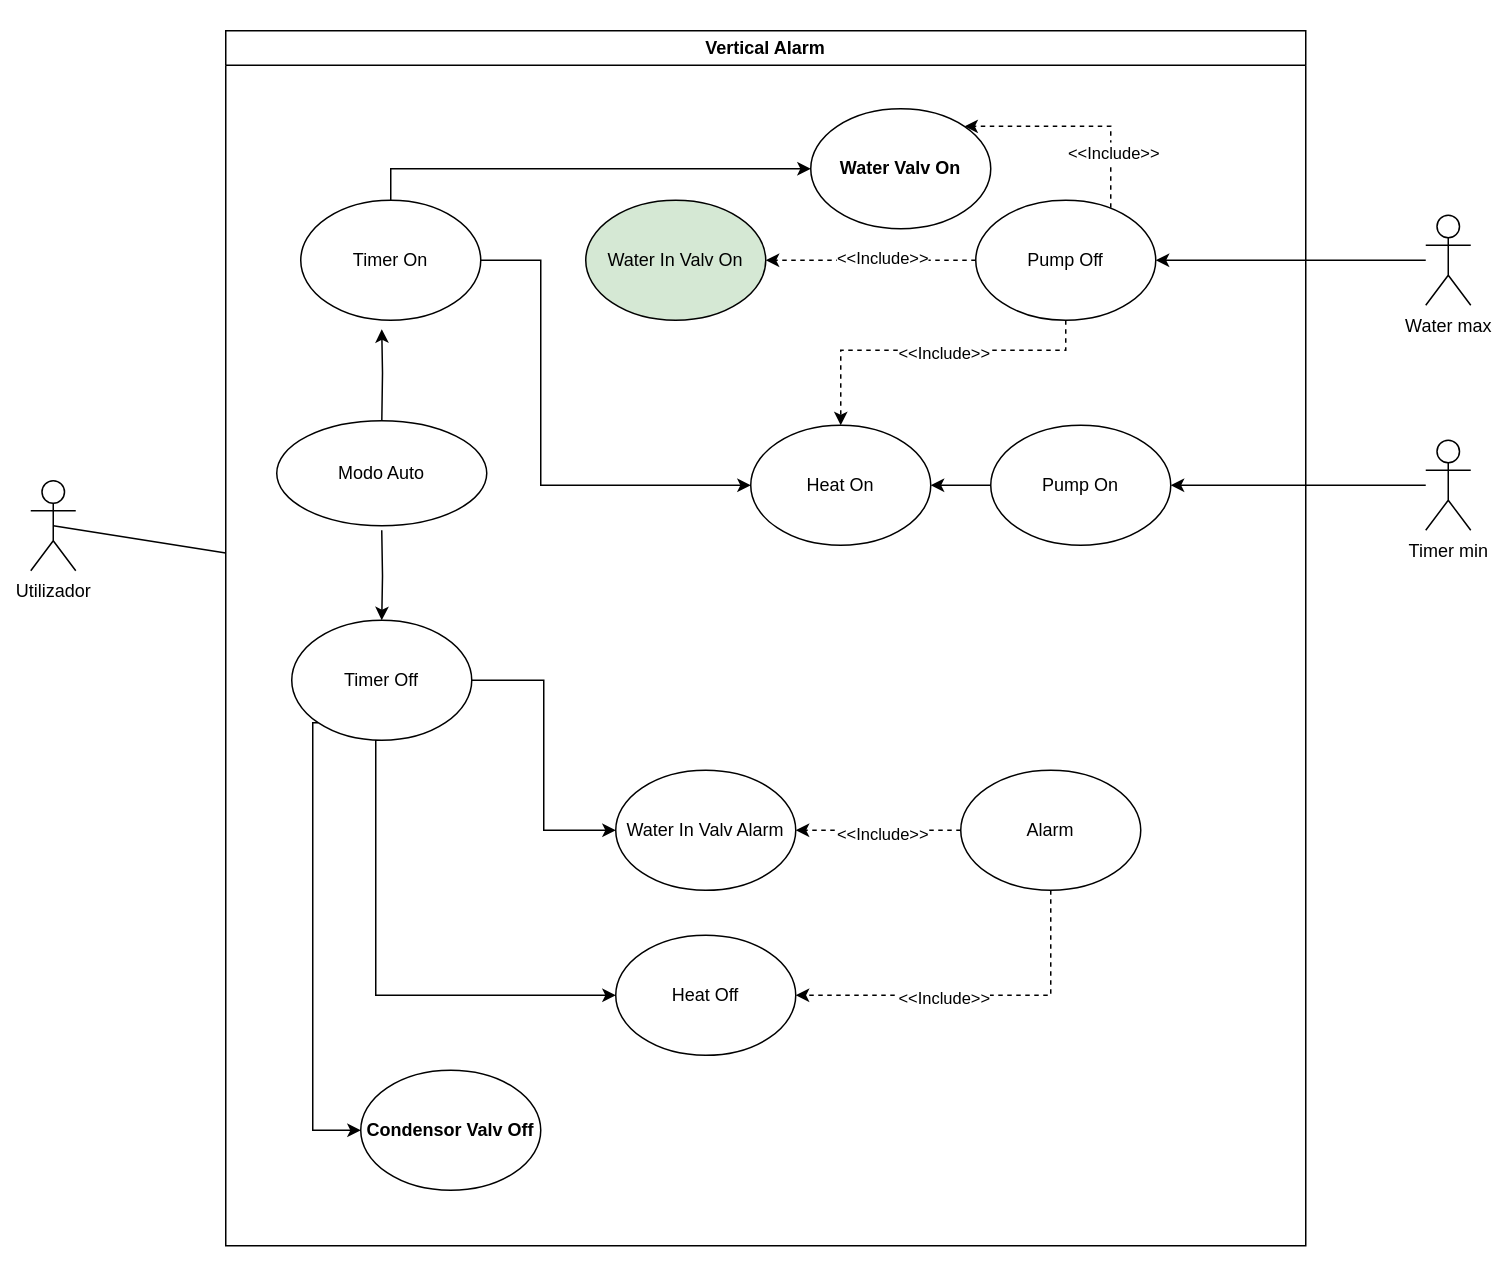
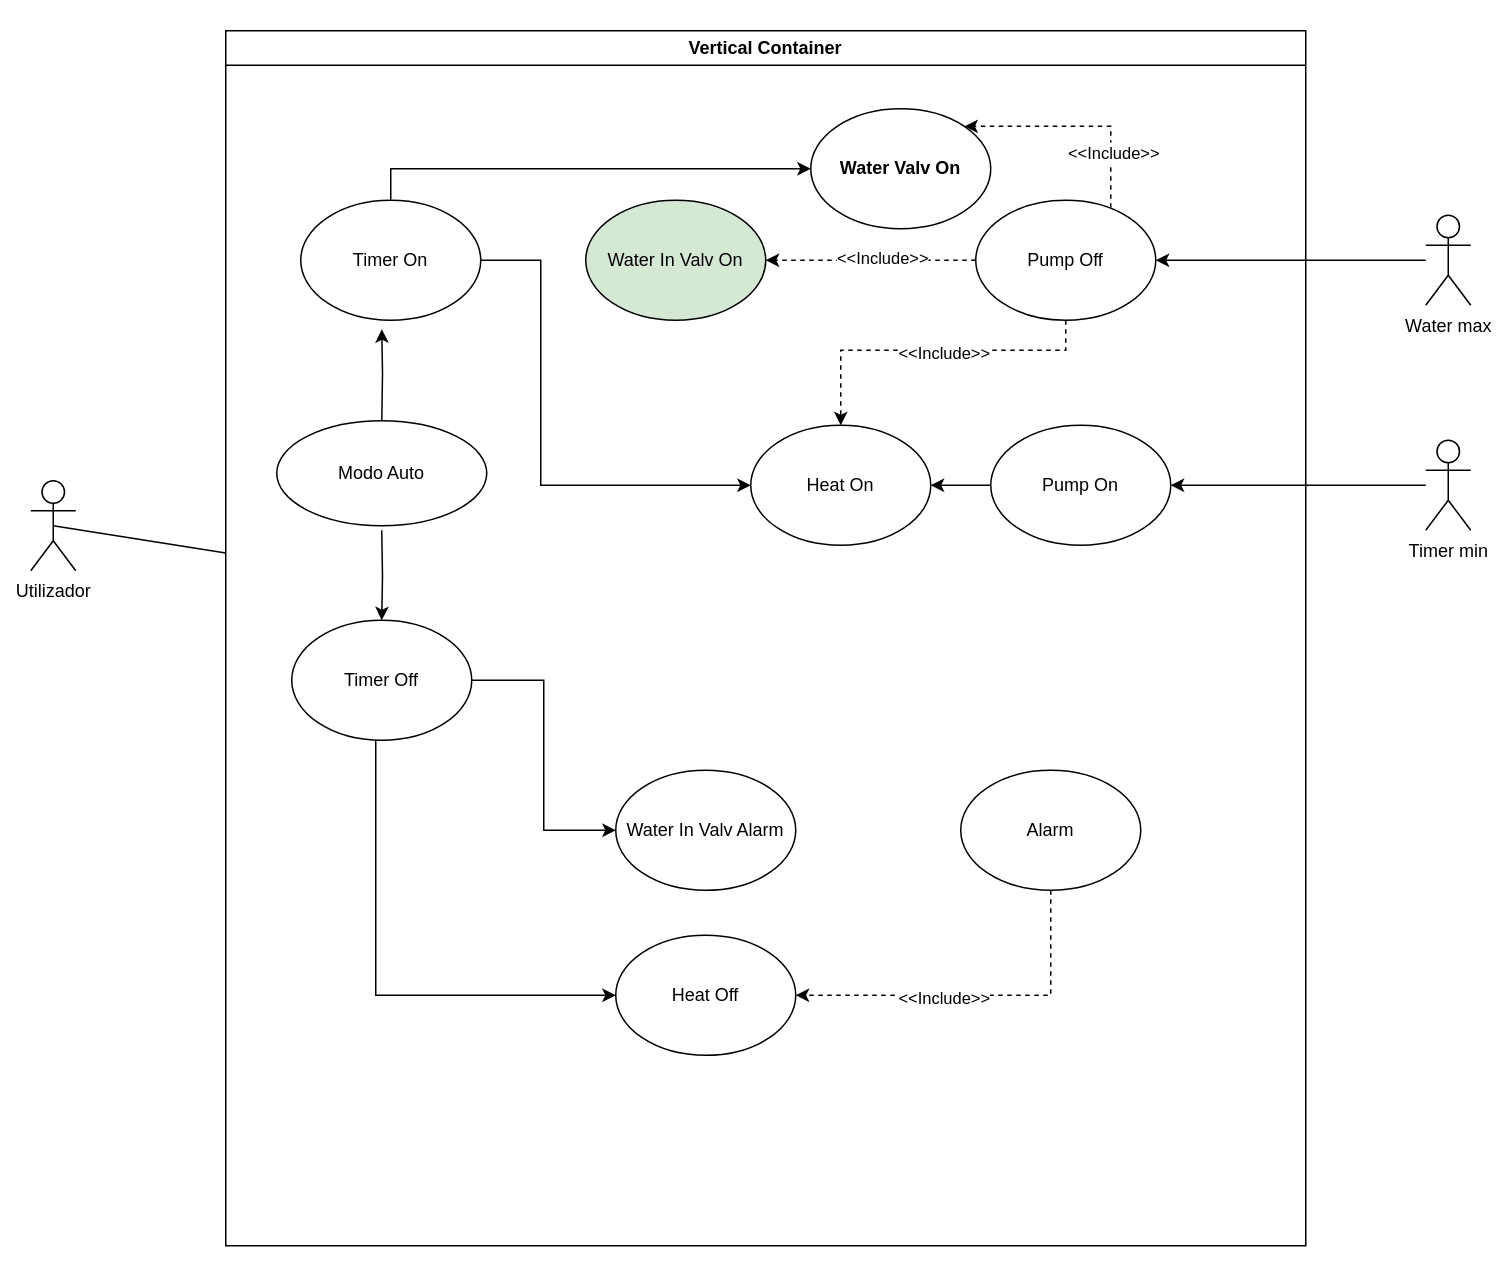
  <mxCell id="0" />
  <mxCell id="1" parent="0" />
  <mxCell id="2" value="Utilizador" style="shape=umlActor;verticalLabelPosition=bottom;verticalAlign=top;html=1;outlineConnect=0;" parent="1" vertex="1"><mxGeometry x="20" y="320" width="30" height="60" as="geometry" /></mxCell>
  <mxCell id="3" style="edgeStyle=orthogonalEdgeStyle;rounded=0;orthogonalLoop=1;jettySize=auto;html=1;entryX=0.45;entryY=1.075;entryDx=0;entryDy=0;entryPerimeter=0;" edge="1" parent="1" target="27"><mxGeometry relative="1" as="geometry"><mxPoint x="254" y="283" as="sourcePoint" /></mxGeometry></mxCell>
  <mxCell id="4" style="edgeStyle=orthogonalEdgeStyle;rounded=0;orthogonalLoop=1;jettySize=auto;html=1;entryX=0.5;entryY=0;entryDx=0;entryDy=0;fontFamily=Helvetica;fontSize=12;fontColor=default;fontStyle=1;" edge="1" parent="1" target="31"><mxGeometry relative="1" as="geometry"><mxPoint x="254" y="353" as="sourcePoint" /></mxGeometry></mxCell>
  <mxCell id="5" value="Modo Auto" style="ellipse;whiteSpace=wrap;html=1;" parent="1" vertex="1"><mxGeometry x="184" y="280" width="140" height="70" as="geometry" /></mxCell>
- <mxCell id="6" value="Vertical Alarm" style="swimlane;whiteSpace=wrap;html=1;movable=1;resizable=1;rotatable=1;deletable=1;editable=1;locked=0;connectable=1;container=0;" parent="1" vertex="1"><mxGeometry x="150" y="20" width="720" height="810" as="geometry"><mxRectangle x="250" y="70" width="140" height="30" as="alternateBounds" /></mxGeometry></mxCell>
+ <mxCell id="6" value="Vertical Container" style="swimlane;whiteSpace=wrap;html=1;movable=1;resizable=1;rotatable=1;deletable=1;editable=1;locked=0;connectable=1;container=0;" parent="1" vertex="1"><mxGeometry x="150" y="20" width="720" height="810" as="geometry"><mxRectangle x="250" y="70" width="140" height="30" as="alternateBounds" /></mxGeometry></mxCell>
  <mxCell id="7" value="" style="endArrow=none;html=1;rounded=0;exitX=0.5;exitY=0.5;exitDx=0;exitDy=0;exitPerimeter=0;" parent="1" source="2" target="6" edge="1"><mxGeometry width="50" height="50" relative="1" as="geometry"><mxPoint x="460" y="440" as="sourcePoint" /><mxPoint x="510" y="390" as="targetPoint" /></mxGeometry></mxCell>
  <mxCell id="8" style="edgeStyle=orthogonalEdgeStyle;rounded=0;orthogonalLoop=1;jettySize=auto;html=1;entryX=1;entryY=0.5;entryDx=0;entryDy=0;fontFamily=Helvetica;fontSize=12;fontColor=default;fontStyle=1;" edge="1" parent="1" source="9" target="20"><mxGeometry relative="1" as="geometry" /></mxCell>
  <mxCell id="9" value="Timer min" style="shape=umlActor;verticalLabelPosition=bottom;verticalAlign=top;html=1;outlineConnect=0;" parent="1" vertex="1"><mxGeometry x="950" y="293" width="30" height="60" as="geometry" /></mxCell>
  <mxCell id="10" style="edgeStyle=orthogonalEdgeStyle;rounded=0;orthogonalLoop=1;jettySize=auto;html=1;entryX=1;entryY=0.5;entryDx=0;entryDy=0;" parent="1" source="11" target="18" edge="1"><mxGeometry relative="1" as="geometry" /></mxCell>
  <mxCell id="11" value="Water max" style="shape=umlActor;verticalLabelPosition=bottom;verticalAlign=top;html=1;outlineConnect=0;" parent="1" vertex="1"><mxGeometry x="950" y="143" width="30" height="60" as="geometry" /></mxCell>
  <mxCell id="12" style="edgeStyle=orthogonalEdgeStyle;rounded=0;orthogonalLoop=1;jettySize=auto;html=1;dashed=1;" parent="1" source="18" target="24" edge="1"><mxGeometry relative="1" as="geometry" /></mxCell>
  <mxCell id="13" value="&amp;lt;&amp;lt;Include&amp;gt;&amp;gt;" style="edgeLabel;html=1;align=center;verticalAlign=middle;resizable=0;points=[];" parent="12" vertex="1" connectable="0"><mxGeometry x="-0.1" y="7" relative="1" as="geometry"><mxPoint y="-9" as="offset" /></mxGeometry></mxCell>
  <mxCell id="14" style="edgeStyle=orthogonalEdgeStyle;rounded=0;orthogonalLoop=1;jettySize=auto;html=1;entryX=0.5;entryY=0;entryDx=0;entryDy=0;dashed=1;" edge="1" parent="1" source="18" target="32"><mxGeometry relative="1" as="geometry"><Array as="points"><mxPoint x="710" y="233" /><mxPoint x="560" y="233" /></Array></mxGeometry></mxCell>
  <mxCell id="15" value="&lt;span style=&quot;font-size: 11px; font-weight: 400;&quot;&gt;&amp;lt;&amp;lt;Include&amp;gt;&amp;gt;&lt;/span&gt;" style="edgeLabel;html=1;align=center;verticalAlign=middle;resizable=0;points=[];strokeColor=default;fontFamily=Helvetica;fontSize=12;fontColor=default;fontStyle=1;fillColor=default;" vertex="1" connectable="0" parent="14"><mxGeometry x="-0.073" y="1" relative="1" as="geometry"><mxPoint as="offset" /></mxGeometry></mxCell>
  <mxCell id="16" style="edgeStyle=orthogonalEdgeStyle;rounded=0;orthogonalLoop=1;jettySize=auto;html=1;exitX=0.75;exitY=0.063;exitDx=0;exitDy=0;entryX=1;entryY=0;entryDx=0;entryDy=0;fontFamily=Helvetica;fontSize=12;fontColor=default;fontStyle=1;dashed=1;exitPerimeter=0;" edge="1" parent="1" source="18" target="37"><mxGeometry relative="1" as="geometry"><Array as="points"><mxPoint x="740" y="84" /></Array></mxGeometry></mxCell>
  <mxCell id="17" value="&lt;span style=&quot;font-size: 11px; font-weight: 400;&quot;&gt;&amp;lt;&amp;lt;Include&amp;gt;&amp;gt;&lt;/span&gt;" style="edgeLabel;html=1;align=center;verticalAlign=middle;resizable=0;points=[];strokeColor=default;fontFamily=Helvetica;fontSize=12;fontColor=default;fontStyle=1;fillColor=default;" vertex="1" connectable="0" parent="16"><mxGeometry x="-0.507" y="-1" relative="1" as="geometry"><mxPoint as="offset" /></mxGeometry></mxCell>
  <mxCell id="18" value="Pump Off" style="ellipse;whiteSpace=wrap;html=1;" parent="1" vertex="1"><mxGeometry x="650" y="133" width="120" height="80" as="geometry" /></mxCell>
  <mxCell id="19" style="edgeStyle=orthogonalEdgeStyle;rounded=0;orthogonalLoop=1;jettySize=auto;html=1;entryX=1;entryY=0.5;entryDx=0;entryDy=0;" edge="1" parent="1" source="20" target="32"><mxGeometry relative="1" as="geometry" /></mxCell>
  <mxCell id="20" value="Pump On" style="ellipse;whiteSpace=wrap;html=1;" parent="1" vertex="1"><mxGeometry x="660" y="283" width="120" height="80" as="geometry" /></mxCell>
  <mxCell id="21" value="Heat Off" style="ellipse;whiteSpace=wrap;html=1;" parent="1" vertex="1"><mxGeometry x="410" y="623" width="120" height="80" as="geometry" /></mxCell>
  <mxCell id="22" style="edgeStyle=orthogonalEdgeStyle;rounded=0;orthogonalLoop=1;jettySize=auto;html=1;entryX=1;entryY=0.5;entryDx=0;entryDy=0;dashed=1;" parent="1" source="36" target="21" edge="1"><mxGeometry relative="1" as="geometry"><Array as="points"><mxPoint x="700" y="663" /></Array></mxGeometry></mxCell>
  <mxCell id="23" value="&amp;lt;&amp;lt;Include&amp;gt;&amp;gt;" style="edgeLabel;html=1;align=center;verticalAlign=middle;resizable=0;points=[];" parent="22" vertex="1" connectable="0"><mxGeometry x="0.185" y="1" relative="1" as="geometry"><mxPoint as="offset" /></mxGeometry></mxCell>
  <mxCell id="24" value="Water In Valv On" style="ellipse;whiteSpace=wrap;html=1;fillColor=#d5e8d4;" parent="1" vertex="1"><mxGeometry x="390" y="133" width="120" height="80" as="geometry" /></mxCell>
  <mxCell id="25" style="edgeStyle=orthogonalEdgeStyle;rounded=0;orthogonalLoop=1;jettySize=auto;html=1;entryX=0;entryY=0.5;entryDx=0;entryDy=0;" edge="1" parent="1"><mxGeometry relative="1" as="geometry"><mxPoint x="320" y="173" as="sourcePoint" /><mxPoint x="500" y="323" as="targetPoint" /><Array as="points"><mxPoint x="360" y="173" /><mxPoint x="360" y="323" /></Array></mxGeometry></mxCell>
  <mxCell id="26" style="edgeStyle=orthogonalEdgeStyle;rounded=0;orthogonalLoop=1;jettySize=auto;html=1;entryX=0;entryY=0.5;entryDx=0;entryDy=0;fontFamily=Helvetica;fontSize=12;fontColor=default;fontStyle=1;exitX=0.5;exitY=0;exitDx=0;exitDy=0;" edge="1" parent="1" source="27" target="37"><mxGeometry relative="1" as="geometry" /></mxCell>
  <mxCell id="27" value="Timer On" style="ellipse;whiteSpace=wrap;html=1;" vertex="1" parent="1"><mxGeometry x="200" y="133" width="120" height="80" as="geometry" /></mxCell>
  <mxCell id="28" style="edgeStyle=orthogonalEdgeStyle;rounded=0;orthogonalLoop=1;jettySize=auto;html=1;entryX=0;entryY=0.5;entryDx=0;entryDy=0;exitX=0.5;exitY=1;exitDx=0;exitDy=0;" edge="1" parent="1" source="31" target="21"><mxGeometry relative="1" as="geometry"><Array as="points"><mxPoint x="250" y="663" /></Array></mxGeometry></mxCell>
  <mxCell id="29" style="edgeStyle=orthogonalEdgeStyle;rounded=0;orthogonalLoop=1;jettySize=auto;html=1;entryX=0;entryY=0.5;entryDx=0;entryDy=0;" edge="1" parent="1" source="31" target="33"><mxGeometry relative="1" as="geometry" /></mxCell>
- <mxCell id="30" style="edgeStyle=orthogonalEdgeStyle;rounded=0;orthogonalLoop=1;jettySize=auto;html=1;exitX=0;exitY=1;exitDx=0;exitDy=0;fontFamily=Helvetica;fontSize=12;fontColor=default;fontStyle=1;" edge="1" parent="1" source="31" target="38"><mxGeometry relative="1" as="geometry"><Array as="points"><mxPoint x="208" y="753" /></Array></mxGeometry></mxCell>
  <mxCell id="31" value="Timer Off" style="ellipse;whiteSpace=wrap;html=1;" vertex="1" parent="1"><mxGeometry x="194" y="413" width="120" height="80" as="geometry" /></mxCell>
  <mxCell id="32" value="Heat On" style="ellipse;whiteSpace=wrap;html=1;movable=1;resizable=1;rotatable=1;deletable=1;editable=1;locked=0;connectable=1;" parent="1" vertex="1"><mxGeometry x="500" y="283" width="120" height="80" as="geometry" /></mxCell>
  <mxCell id="33" value="Water In Valv Alarm" style="ellipse;whiteSpace=wrap;html=1;" parent="1" vertex="1"><mxGeometry x="410" y="513" width="120" height="80" as="geometry" /></mxCell>
- <mxCell id="34" style="edgeStyle=orthogonalEdgeStyle;rounded=0;orthogonalLoop=1;jettySize=auto;html=1;dashed=1;entryX=1;entryY=0.5;entryDx=0;entryDy=0;" parent="1" source="36" target="33" edge="1"><mxGeometry relative="1" as="geometry"><Array as="points"><mxPoint x="610" y="553" /><mxPoint x="610" y="553" /></Array></mxGeometry></mxCell>
- <mxCell id="35" value="&amp;lt;&amp;lt;Include&amp;gt;&amp;gt;" style="edgeLabel;html=1;align=center;verticalAlign=middle;resizable=0;points=[];" parent="34" vertex="1" connectable="0"><mxGeometry x="0.193" y="2" relative="1" as="geometry"><mxPoint x="13" as="offset" /></mxGeometry></mxCell>
  <mxCell id="36" value="Alarm" style="ellipse;whiteSpace=wrap;html=1;" parent="1" vertex="1"><mxGeometry x="640" y="513" width="120" height="80" as="geometry" /></mxCell>
  <mxCell id="37" value="Water Valv On" style="ellipse;whiteSpace=wrap;html=1;strokeColor=default;align=center;verticalAlign=middle;fontFamily=Helvetica;fontSize=12;fontColor=default;fontStyle=1;fillColor=default;" vertex="1" parent="1"><mxGeometry x="540" y="72" width="120" height="80" as="geometry" /></mxCell>
- <mxCell id="38" value="Condensor Valv Off" style="ellipse;whiteSpace=wrap;html=1;strokeColor=default;align=center;verticalAlign=middle;fontFamily=Helvetica;fontSize=12;fontColor=default;fontStyle=1;fillColor=default;" vertex="1" parent="1"><mxGeometry x="240" y="713" width="120" height="80" as="geometry" /></mxCell>
